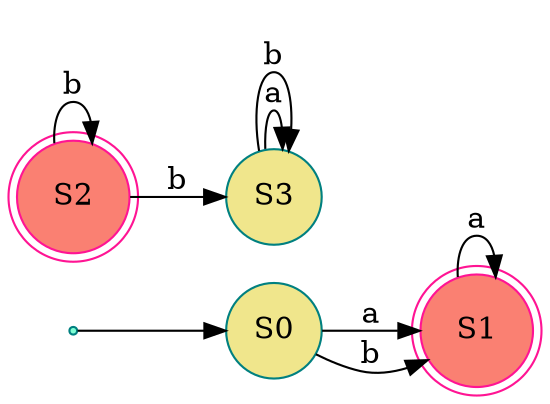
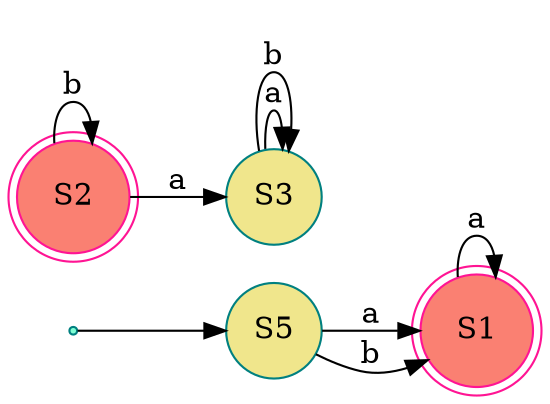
  digraph {
    rankdir=LR
    node [color=teal fillcolor=khaki shape=circle style=filled]
-   n1 [label=S0]
+   n1 [label=S5]
    n2 [color=deeppink fillcolor=salmon label=S1 shape=doublecircle]
    n3 [color=deeppink fillcolor=salmon label=S2 shape=doublecircle]
    n4 [label=S3]
    init [fillcolor=aquamarine shape=point]
    n1 -> n2 [label=a]
    n1 -> n2 [label=b]
    n2 -> n2 [label=a]
    n3 -> n3 [label=b]
-   n3 -> n4 [label=b]
+   n3 -> n4 [label=a]
    n4 -> n4 [label=a]
    n4 -> n4 [label=b]
    init -> n1
  }
